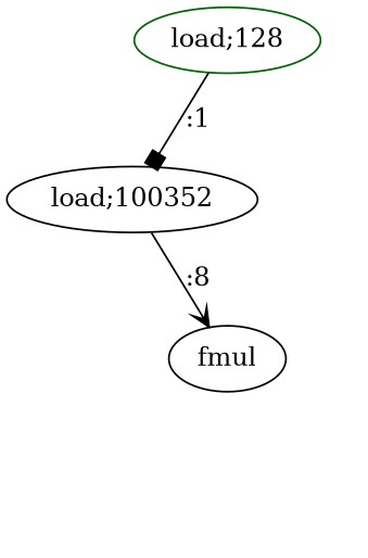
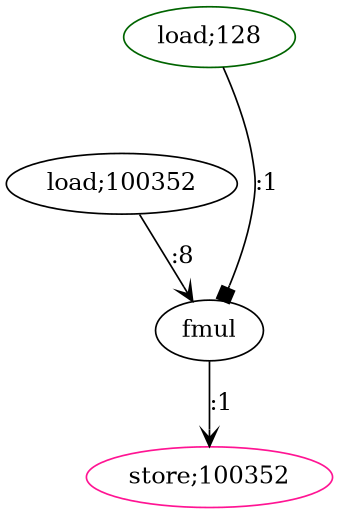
  digraph {
    node [color=black]
    edge [arrowhead=vee]
    n1 [label="load;100352"]
    n2 [label=fmul]
+   n3 [color=deeppink label="store;100352"]
    n4 [color=darkgreen label="load;128"]
    n1 -> n2 [label=":8"]
-   n4 -> n1 [arrowhead=box label=":1"]
+   n2 -> n3 [label=":1"]
+   n4 -> n2 [arrowhead=box label=":1"]
  }
